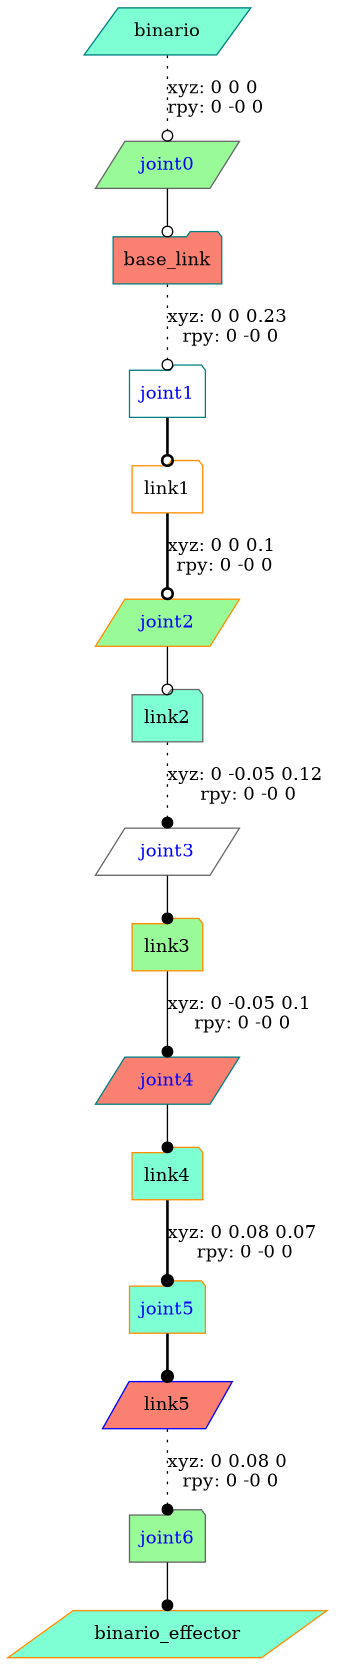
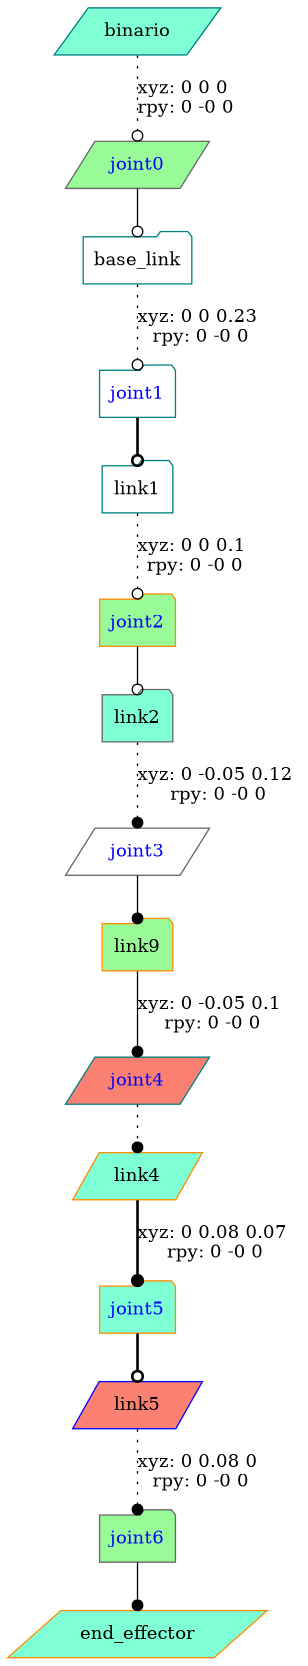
  digraph {
    node [color=teal fillcolor=aquamarine shape=folder style=filled]
    edge [arrowhead=odot style=solid]
    n1 [label=binario shape=parallelogram]
    joint0 [color=gray40 fillcolor=palegreen fontcolor=blue shape=parallelogram]
-   n3 [fillcolor=salmon label=base_link]
+   n3 [fillcolor=white label=base_link]
    joint1 [fillcolor=white fontcolor=blue]
-   n5 [color=darkorange fillcolor=white label=link1]
-   joint2 [color=darkorange fillcolor=palegreen fontcolor=blue shape=parallelogram]
+   n5 [fillcolor=white label=link1]
+   joint2 [color=darkorange fillcolor=palegreen fontcolor=blue]
    n7 [color=gray40 label=link2]
    joint3 [color=gray40 fillcolor=white fontcolor=blue shape=parallelogram]
-   n9 [color=darkorange fillcolor=palegreen label=link3]
+   n9 [color=darkorange fillcolor=palegreen label=link9]
    joint4 [fillcolor=salmon fontcolor=blue shape=parallelogram]
-   n11 [color=darkorange label=link4]
+   n11 [color=darkorange label=link4 shape=parallelogram]
    joint5 [color=darkorange fontcolor=blue]
    n13 [color=blue fillcolor=salmon label=link5 shape=parallelogram]
    joint6 [color=gray40 fillcolor=palegreen fontcolor=blue]
-   n15 [color=darkorange label=binario_effector shape=parallelogram]
+   n15 [color=darkorange label=end_effector shape=parallelogram]
    n1 -> joint0 [label="xyz: 0 0 0 \nrpy: 0 -0 0" style=dotted]
    joint0 -> n3
    n3 -> joint1 [label="xyz: 0 0 0.23 \nrpy: 0 -0 0" style=dotted]
    joint1 -> n5 [style=bold]
-   n5 -> joint2 [label="xyz: 0 0 0.1 \nrpy: 0 -0 0" style=bold]
+   n5 -> joint2 [label="xyz: 0 0 0.1 \nrpy: 0 -0 0" style=dotted]
    joint2 -> n7
    n7 -> joint3 [arrowhead=dot label="xyz: 0 -0.05 0.12 \nrpy: 0 -0 0" style=dotted]
    joint3 -> n9 [arrowhead=dot]
    n9 -> joint4 [arrowhead=dot label="xyz: 0 -0.05 0.1 \nrpy: 0 -0 0"]
-   joint4 -> n11 [arrowhead=dot]
+   joint4 -> n11 [arrowhead=dot style=dotted]
    n11 -> joint5 [arrowhead=dot label="xyz: 0 0.08 0.07 \nrpy: 0 -0 0" style=bold]
-   joint5 -> n13 [arrowhead=dot style=bold]
+   joint5 -> n13 [style=bold]
    n13 -> joint6 [arrowhead=dot label="xyz: 0 0.08 0 \nrpy: 0 -0 0" style=dotted]
    joint6 -> n15 [arrowhead=dot]
  }
